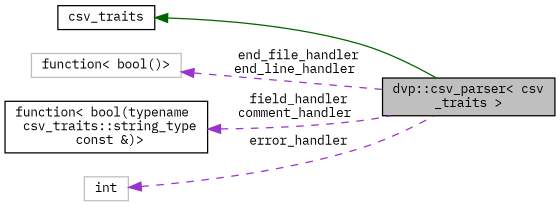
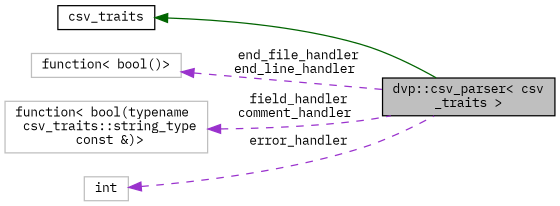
  digraph {
    fontname="IBM Plex Mono"
    rankdir=LR
    node [color=grey75 fillcolor=white fontname="IBM Plex Mono" fontsize=10 shape=record style=filled]
    edge [color=darkorchid3 dir=back fontname="IBM Plex Mono" fontsize=10 labelfontname=Helvetica labelfontsize=10 style=dashed]
    n1 [color=black fillcolor=grey75 fontcolor=black height=0.2 label="dvp::csv_parser\< csv\l_traits \>" width=0.4]
    n2 [color=black height=0.2 label=csv_traits width=0.4]
    n3 [height=0.2 label="function\< bool()\>" width=0.4]
-   n4 [color=black height=0.2 label="function\< bool(typename\l csv_traits::string_type\l const &)\>" width=0.4]
+   n4 [height=0.2 label="function\< bool(typename\l csv_traits::string_type\l const &)\>" width=0.4]
    n5 [height=0.2 label=int width=0.4]
    n2 -> n1 [color=darkgreen style=solid]
    n3 -> n1 [label=" end_file_handler\nend_line_handler"]
    n4 -> n1 [label=" field_handler\ncomment_handler"]
    n5 -> n1 [label=" error_handler"]
  }
